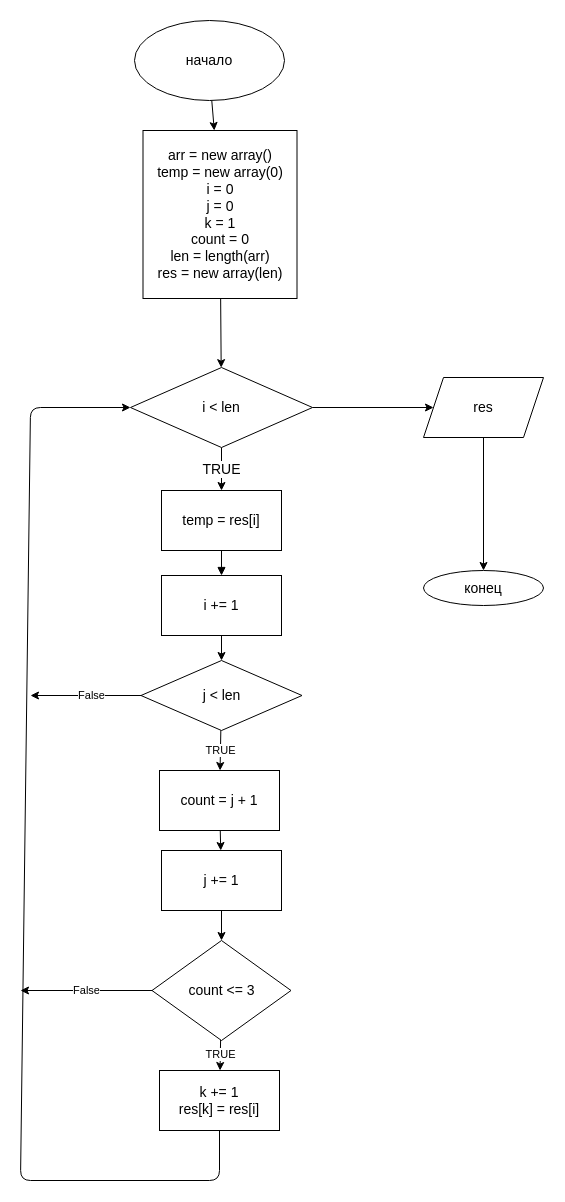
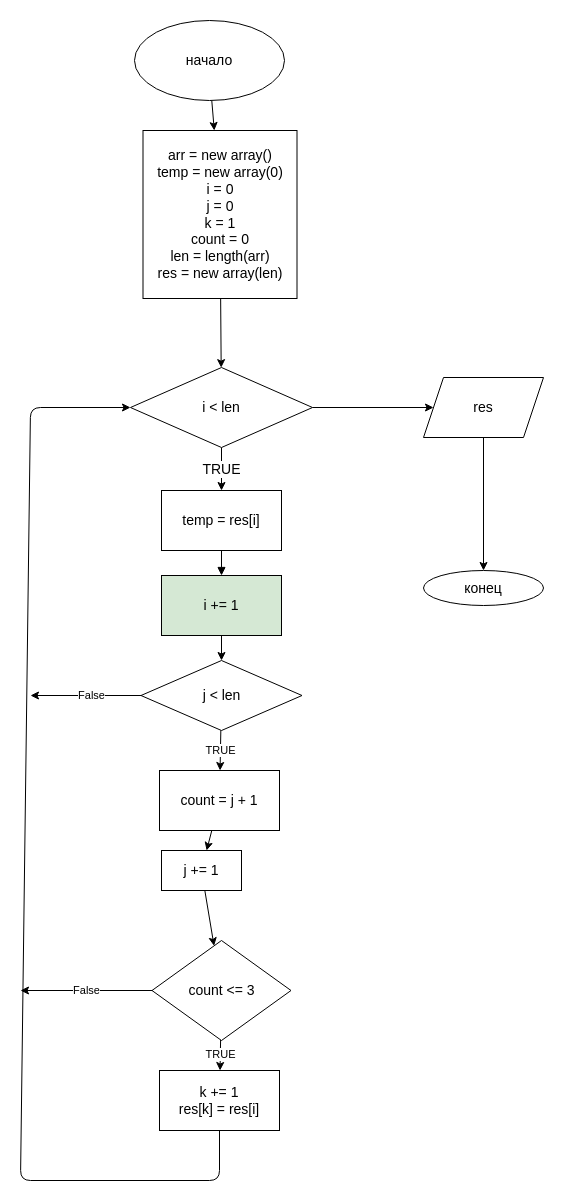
  <mxCell id="0" />
  <mxCell id="1" parent="0" />
  <mxCell id="2" value="" style="edgeStyle=none;html=1;" edge="1" parent="1" source="3" target="5"><mxGeometry relative="1" as="geometry" /></mxCell>
  <mxCell id="3" value="&lt;font style=&quot;font-size: 14px&quot;&gt;начало&lt;/font&gt;" style="ellipse;whiteSpace=wrap;html=1;" vertex="1" parent="1"><mxGeometry x="134" y="20" width="150" height="80" as="geometry" /></mxCell>
  <mxCell id="4" value="" style="edgeStyle=none;html=1;fontSize=14;" edge="1" parent="1" source="5" target="8"><mxGeometry relative="1" as="geometry" /></mxCell>
  <mxCell id="5" value="&lt;font style=&quot;font-size: 14px&quot;&gt;arr = new array()&lt;br&gt;temp = new array(0)&lt;br&gt;i = 0&lt;br&gt;j = 0&lt;br&gt;k = 1&lt;br&gt;count = 0&lt;br&gt;len = length(arr)&lt;br&gt;res = new array(len)&lt;br&gt;&lt;/font&gt;" style="whiteSpace=wrap;html=1;" vertex="1" parent="1"><mxGeometry x="142.5" y="130" width="154" height="168" as="geometry" /></mxCell>
  <mxCell id="6" value="TRUE" style="edgeStyle=none;html=1;fontSize=14;" edge="1" parent="1" source="8" target="10"><mxGeometry relative="1" as="geometry" /></mxCell>
  <mxCell id="7" value="" style="edgeStyle=none;html=1;" edge="1" parent="1" source="8" target="16"><mxGeometry relative="1" as="geometry" /></mxCell>
  <mxCell id="8" value="&lt;font style=&quot;font-size: 14px&quot;&gt;i &amp;lt; len&lt;/font&gt;" style="rhombus;whiteSpace=wrap;html=1;" vertex="1" parent="1"><mxGeometry x="130" y="367" width="182" height="80" as="geometry" /></mxCell>
  <mxCell id="9" value="" style="edgeStyle=none;html=1;fontSize=14;endArrow=block;endFill=1;" edge="1" parent="1" source="10" target="13"><mxGeometry relative="1" as="geometry" /></mxCell>
  <mxCell id="10" value="&lt;font style=&quot;font-size: 14px&quot;&gt;temp = res[i]&lt;/font&gt;" style="whiteSpace=wrap;html=1;" vertex="1" parent="1"><mxGeometry x="161" y="490" width="120" height="60" as="geometry" /></mxCell>
  <mxCell id="11" style="edgeStyle=none;html=1;entryX=0;entryY=0.5;entryDx=0;entryDy=0;exitX=0.5;exitY=1;exitDx=0;exitDy=0;" edge="1" parent="1" source="27" target="8"><mxGeometry relative="1" as="geometry"><mxPoint x="30" y="990" as="sourcePoint" /><Array as="points"><mxPoint x="219" y="1180" /><mxPoint x="20" y="1180" /><mxPoint x="30" y="407" /></Array></mxGeometry></mxCell>
  <mxCell id="12" value="" style="edgeStyle=none;html=1;" edge="1" parent="1" source="13" target="19"><mxGeometry relative="1" as="geometry" /></mxCell>
- <mxCell id="13" value="&lt;font style=&quot;font-size: 14px&quot;&gt;i += 1&lt;/font&gt;" style="whiteSpace=wrap;html=1;" vertex="1" parent="1"><mxGeometry x="161" y="575" width="120" height="60" as="geometry" /></mxCell>
+ <mxCell id="13" value="&lt;font style=&quot;font-size: 14px&quot;&gt;i += 1&lt;/font&gt;" style="whiteSpace=wrap;html=1;fillColor=#d5e8d4;" vertex="1" parent="1"><mxGeometry x="161" y="575" width="120" height="60" as="geometry" /></mxCell>
  <mxCell id="14" value="&lt;font style=&quot;font-size: 14px&quot;&gt;конец&lt;/font&gt;" style="ellipse;whiteSpace=wrap;html=1;" vertex="1" parent="1"><mxGeometry x="423" y="570" width="120" height="35" as="geometry" /></mxCell>
  <mxCell id="15" style="edgeStyle=none;html=1;exitX=0.5;exitY=1;exitDx=0;exitDy=0;entryX=0.5;entryY=0;entryDx=0;entryDy=0;" edge="1" parent="1" source="16" target="14"><mxGeometry relative="1" as="geometry" /></mxCell>
  <mxCell id="16" value="&lt;font style=&quot;font-size: 14px&quot;&gt;res&lt;/font&gt;" style="shape=parallelogram;perimeter=parallelogramPerimeter;whiteSpace=wrap;html=1;fixedSize=1;" vertex="1" parent="1"><mxGeometry x="423" y="377" width="120" height="60" as="geometry" /></mxCell>
  <mxCell id="17" value="False" style="edgeStyle=none;html=1;exitX=0;exitY=0.5;exitDx=0;exitDy=0;" edge="1" parent="1" source="19"><mxGeometry x="-0.086" relative="1" as="geometry"><mxPoint x="30" y="695" as="targetPoint" /><mxPoint as="offset" /></mxGeometry></mxCell>
  <mxCell id="18" value="TRUE" style="edgeStyle=none;html=1;" edge="1" parent="1" source="19" target="21"><mxGeometry relative="1" as="geometry" /></mxCell>
  <mxCell id="19" value="&lt;font style=&quot;font-size: 14px&quot;&gt;j &amp;lt; len&lt;/font&gt;" style="rhombus;whiteSpace=wrap;html=1;" vertex="1" parent="1"><mxGeometry x="140.5" y="660" width="161" height="70" as="geometry" /></mxCell>
  <mxCell id="20" value="" style="edgeStyle=none;html=1;" edge="1" parent="1" source="21" target="23"><mxGeometry relative="1" as="geometry" /></mxCell>
  <mxCell id="21" value="&lt;font style=&quot;font-size: 14px&quot;&gt;count = j + 1&lt;/font&gt;" style="whiteSpace=wrap;html=1;" vertex="1" parent="1"><mxGeometry x="159" y="770" width="120" height="60" as="geometry" /></mxCell>
  <mxCell id="22" value="" style="edgeStyle=none;html=1;" edge="1" parent="1" source="23" target="26"><mxGeometry relative="1" as="geometry" /></mxCell>
- <mxCell id="23" value="&lt;font style=&quot;font-size: 14px&quot;&gt;j += 1&lt;/font&gt;" style="whiteSpace=wrap;html=1;" vertex="1" parent="1"><mxGeometry x="161" y="850" width="120" height="60" as="geometry" /></mxCell>
+ <mxCell id="23" value="&lt;font style=&quot;font-size: 14px&quot;&gt;j += 1&lt;/font&gt;" style="whiteSpace=wrap;html=1;" vertex="1" parent="1"><mxGeometry x="161" y="850" width="80" height="40" as="geometry" /></mxCell>
  <mxCell id="24" value="TRUE" style="edgeStyle=none;html=1;" edge="1" parent="1" source="26" target="27"><mxGeometry relative="1" as="geometry" /></mxCell>
  <mxCell id="25" value="False" style="edgeStyle=none;html=1;exitX=0;exitY=0.5;exitDx=0;exitDy=0;" edge="1" parent="1" source="26"><mxGeometry relative="1" as="geometry"><mxPoint x="20" y="990" as="targetPoint" /></mxGeometry></mxCell>
  <mxCell id="26" value="&lt;font style=&quot;font-size: 14px&quot;&gt;count &amp;lt;= 3&lt;/font&gt;" style="rhombus;whiteSpace=wrap;html=1;" vertex="1" parent="1"><mxGeometry x="151.5" y="940" width="139" height="100" as="geometry" /></mxCell>
  <mxCell id="27" value="&lt;font style=&quot;font-size: 14px&quot;&gt;k += 1&lt;br&gt;res[k] = res[i]&lt;/font&gt;" style="whiteSpace=wrap;html=1;" vertex="1" parent="1"><mxGeometry x="159" y="1070" width="120" height="60" as="geometry" /></mxCell>
